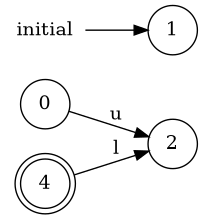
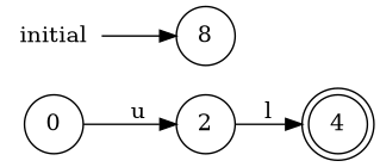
  digraph {
    rankdir=LR
    node [shape=circle]
    0
    2
    4 [shape=doublecircle]
    initial [shape=plaintext]
-   1
+   1 [label=8]
    0 -> 2 [label=u]
-   4 -> 2 [label=l]
+   2 -> 4 [label=l]
    initial -> 1
  }
